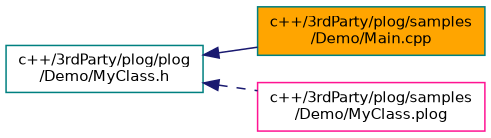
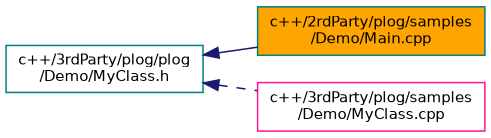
  digraph {
    rankdir=LR
    node [color=teal fillcolor=white fontname=Helvetica fontsize=10 shape=record style=filled]
    edge [color=midnightblue dir=back fontname=Helvetica fontsize=10 labelfontname=Helvetica labelfontsize=10]
    n1 [fontcolor=black height=0.2 label="c++/3rdParty/plog/plog\l/Demo/MyClass.h" width=0.4]
-   n2 [fillcolor=orange height=0.2 label="c++/3rdParty/plog/samples\l/Demo/Main.cpp" width=0.4]
-   n3 [color=deeppink height=0.2 label="c++/3rdParty/plog/samples\l/Demo/MyClass.plog" width=0.4]
+   n2 [fillcolor=orange height=0.2 label="c++/2rdParty/plog/samples\l/Demo/Main.cpp" width=0.4]
+   n3 [color=deeppink height=0.2 label="c++/3rdParty/plog/samples\l/Demo/MyClass.cpp" width=0.4]
    n1 -> n2 [style=solid]
    n1 -> n3 [style=dashed]
  }
